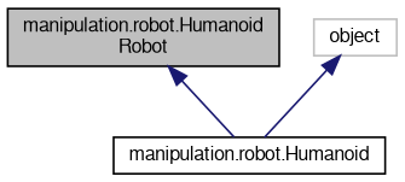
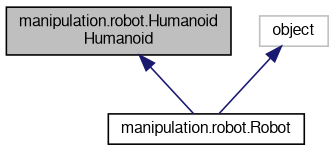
  digraph {
    node [color=black fillcolor=white fontname=FreeSans fontsize=10 shape=record style=filled]
    edge [color=midnightblue dir=back fontname=FreeSans fontsize=10 labelfontname=FreeSans labelfontsize=10 style=solid]
-   n1 [fillcolor=grey75 fontcolor=black height=0.2 label="manipulation.robot.Humanoid\lRobot" width=0.4]
-   n2 [height=0.2 label="manipulation.robot.Humanoid" width=0.4]
+   n1 [fillcolor=grey75 fontcolor=black height=0.2 label="manipulation.robot.Humanoid\lHumanoid" width=0.4]
+   n2 [height=0.2 label="manipulation.robot.Robot" width=0.4]
    n3 [color=grey75 height=0.2 label=object width=0.4]
    n1 -> n2
    n3 -> n2
  }
